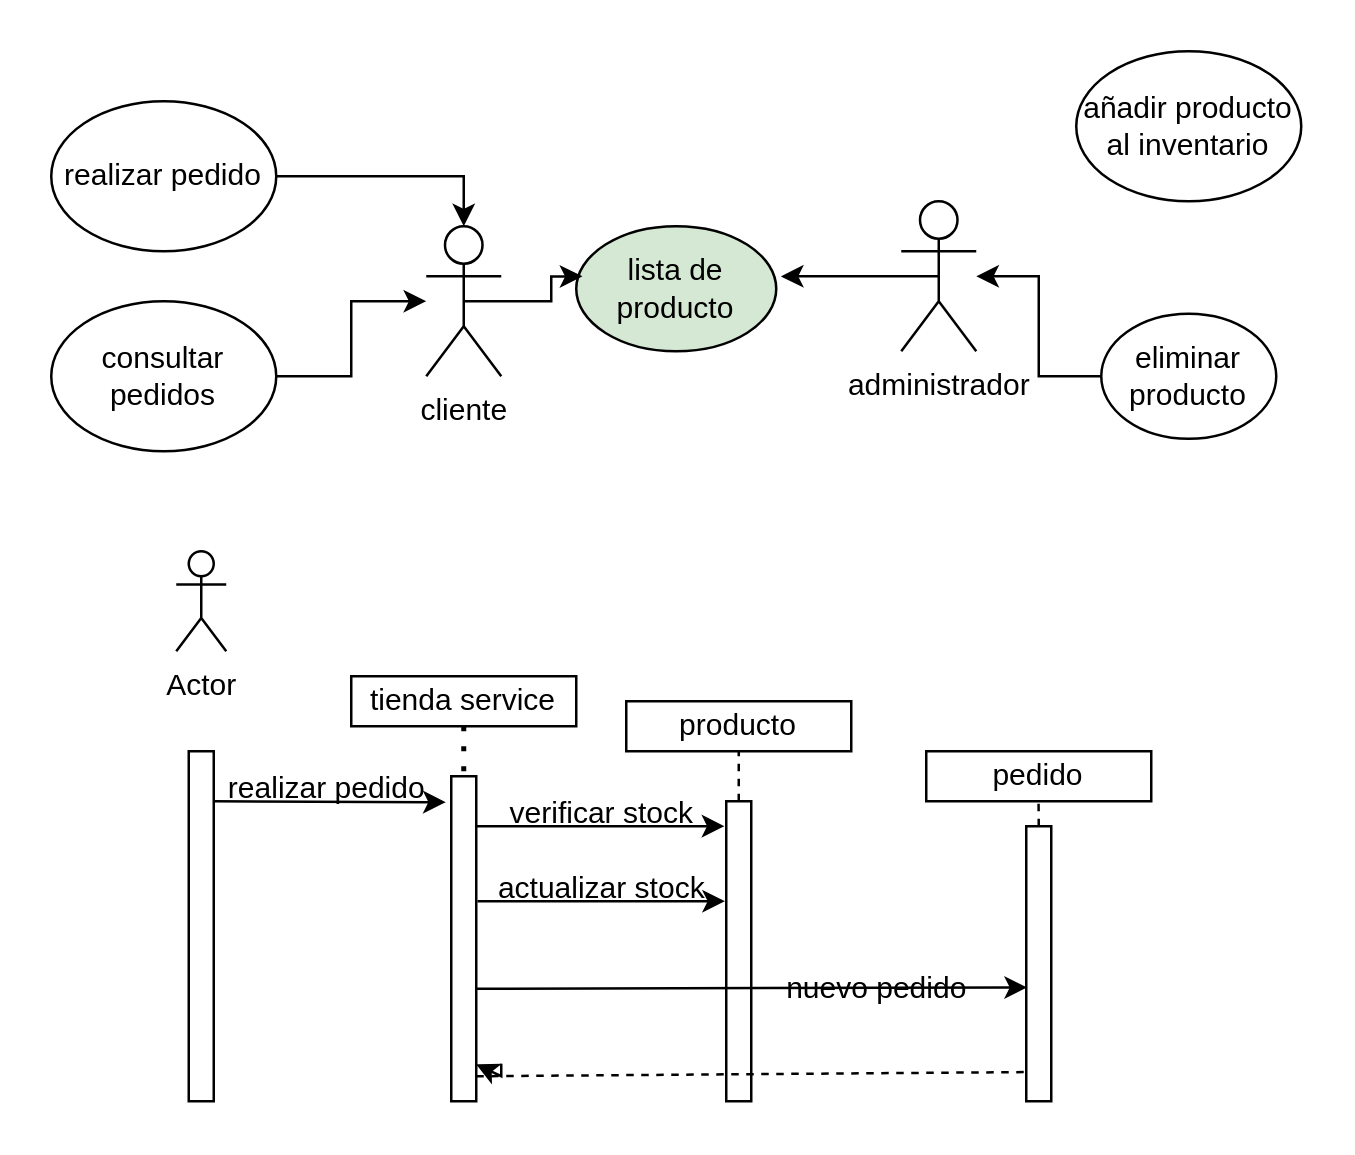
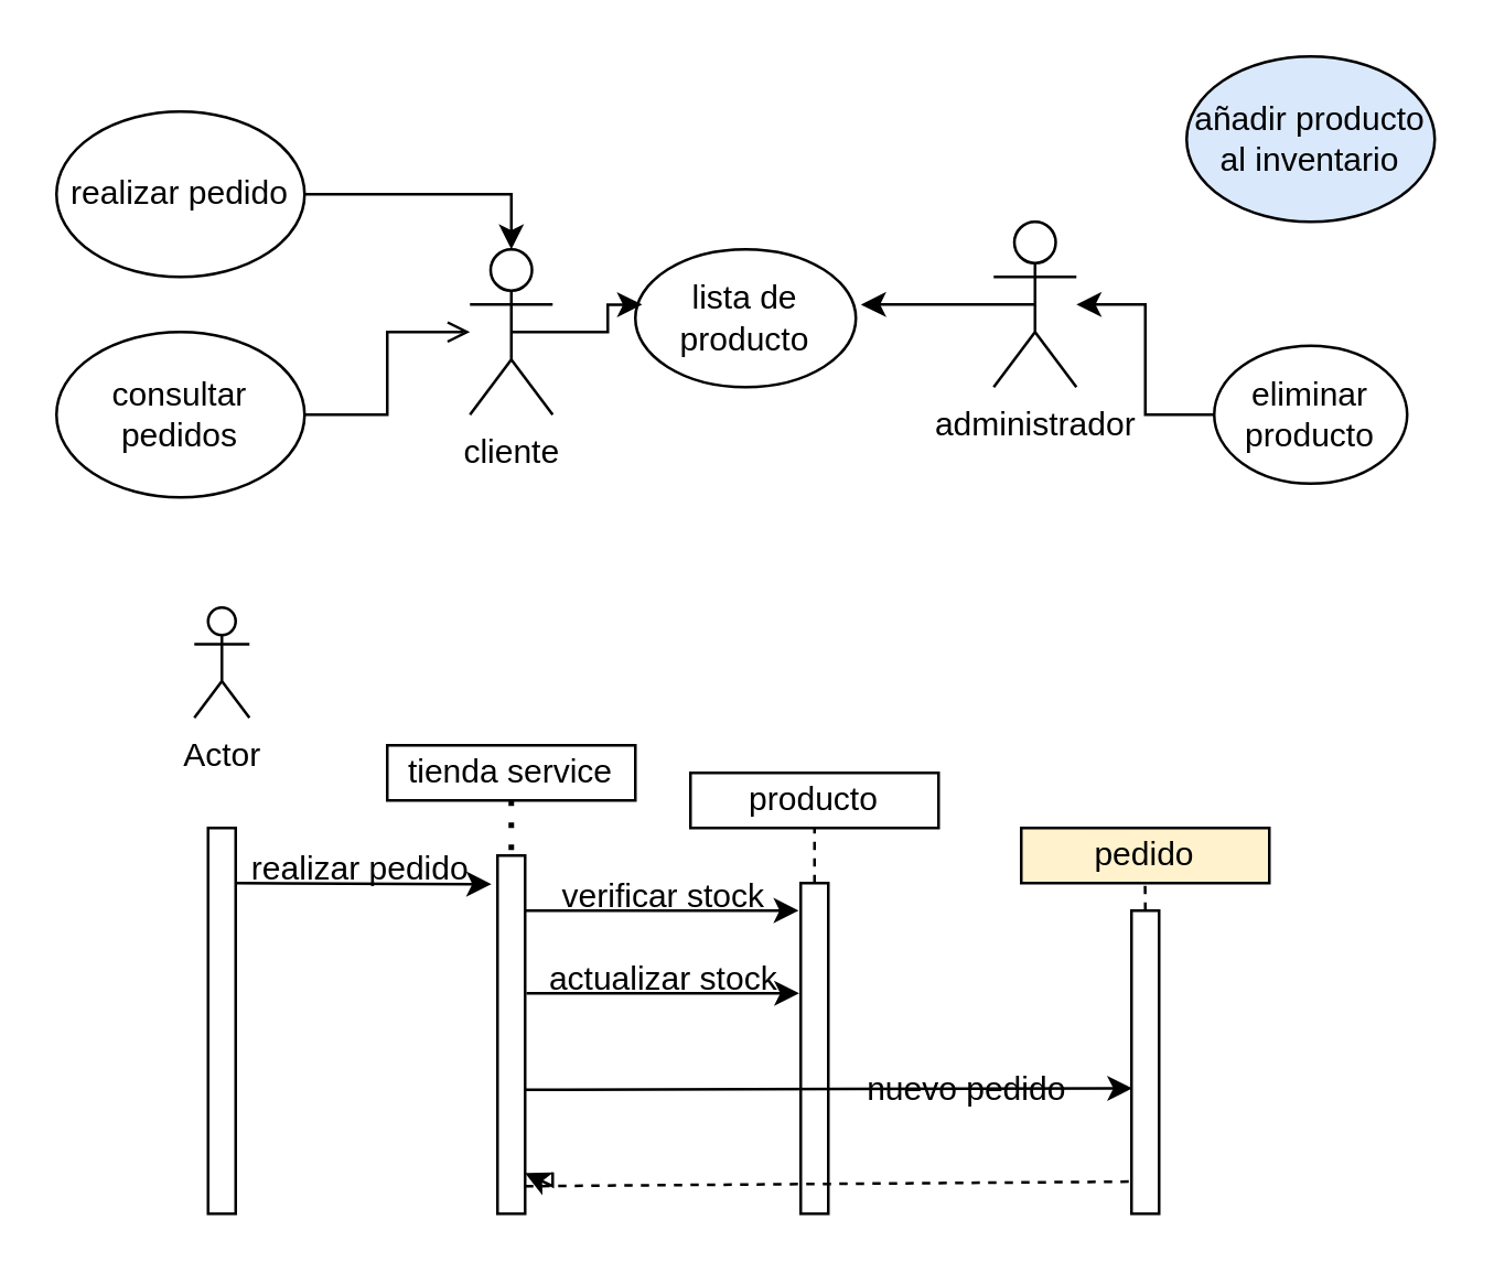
  <mxCell id="0" />
  <mxCell id="1" parent="0" />
  <mxCell id="2" value="cliente" style="shape=umlActor;verticalLabelPosition=bottom;verticalAlign=top;html=1;outlineConnect=0;" vertex="1" parent="1"><mxGeometry x="170" y="90" width="30" height="60" as="geometry" /></mxCell>
  <mxCell id="3" value="administrador" style="shape=umlActor;verticalLabelPosition=bottom;verticalAlign=top;html=1;outlineConnect=0;" vertex="1" parent="1"><mxGeometry x="360" y="80" width="30" height="60" as="geometry" /></mxCell>
- <mxCell id="4" value="lista de producto" style="ellipse;whiteSpace=wrap;html=1;fillColor=#d5e8d4;" vertex="1" parent="1"><mxGeometry x="230" y="90" width="80" height="50" as="geometry" /></mxCell>
+ <mxCell id="4" value="lista de producto" style="ellipse;whiteSpace=wrap;html=1;" vertex="1" parent="1"><mxGeometry x="230" y="90" width="80" height="50" as="geometry" /></mxCell>
  <mxCell id="5" style="edgeStyle=orthogonalEdgeStyle;rounded=0;orthogonalLoop=1;jettySize=auto;html=1;exitX=0.5;exitY=0.5;exitDx=0;exitDy=0;exitPerimeter=0;entryX=0.031;entryY=0.401;entryDx=0;entryDy=0;entryPerimeter=0;" edge="1" parent="1" source="2" target="4"><mxGeometry relative="1" as="geometry" /></mxCell>
  <mxCell id="6" style="edgeStyle=orthogonalEdgeStyle;rounded=0;orthogonalLoop=1;jettySize=auto;html=1;exitX=0.5;exitY=0.5;exitDx=0;exitDy=0;exitPerimeter=0;entryX=1.023;entryY=0.401;entryDx=0;entryDy=0;entryPerimeter=0;" edge="1" parent="1" source="3" target="4"><mxGeometry relative="1" as="geometry" /></mxCell>
  <mxCell id="7" value="realizar pedido" style="ellipse;whiteSpace=wrap;html=1;" vertex="1" parent="1"><mxGeometry x="20" y="40" width="90" height="60" as="geometry" /></mxCell>
- <mxCell id="8" style="edgeStyle=orthogonalEdgeStyle;rounded=0;orthogonalLoop=1;jettySize=auto;html=1;exitX=1;exitY=0.5;exitDx=0;exitDy=0;" edge="1" parent="1" source="9" target="2"><mxGeometry relative="1" as="geometry" /></mxCell>
+ <mxCell id="8" style="edgeStyle=orthogonalEdgeStyle;rounded=0;orthogonalLoop=1;jettySize=auto;html=1;exitX=1;exitY=0.5;exitDx=0;exitDy=0;endArrow=open;" edge="1" parent="1" source="9" target="2"><mxGeometry relative="1" as="geometry" /></mxCell>
  <mxCell id="9" value="consultar pedidos" style="ellipse;whiteSpace=wrap;html=1;" vertex="1" parent="1"><mxGeometry x="20" y="120" width="90" height="60" as="geometry" /></mxCell>
- <mxCell id="10" value="añadir producto al inventario" style="ellipse;whiteSpace=wrap;html=1;" vertex="1" parent="1"><mxGeometry x="430" width="90" height="60" as="geometry" y="20" /></mxCell>
+ <mxCell id="10" value="añadir producto al inventario" style="ellipse;whiteSpace=wrap;html=1;fillColor=#dae8fc;" vertex="1" parent="1"><mxGeometry x="430" width="90" height="60" as="geometry" y="20" /></mxCell>
  <mxCell id="11" style="edgeStyle=orthogonalEdgeStyle;rounded=0;orthogonalLoop=1;jettySize=auto;html=1;exitX=0;exitY=0.5;exitDx=0;exitDy=0;" edge="1" parent="1" source="12" target="3"><mxGeometry relative="1" as="geometry" /></mxCell>
  <mxCell id="12" value="eliminar producto" style="ellipse;whiteSpace=wrap;html=1;" vertex="1" parent="1"><mxGeometry x="440" y="125" width="70" height="50" as="geometry" /></mxCell>
  <mxCell id="13" style="edgeStyle=orthogonalEdgeStyle;rounded=0;orthogonalLoop=1;jettySize=auto;html=1;exitX=1;exitY=0.5;exitDx=0;exitDy=0;entryX=0.5;entryY=0;entryDx=0;entryDy=0;entryPerimeter=0;" edge="1" parent="1" source="7" target="2"><mxGeometry relative="1" as="geometry" /></mxCell>
  <mxCell id="14" value="Actor" style="shape=umlActor;verticalLabelPosition=bottom;verticalAlign=top;html=1;outlineConnect=0;" vertex="1" parent="1"><mxGeometry x="70" y="220" width="20" height="40" as="geometry" /></mxCell>
  <mxCell id="15" value="" style="rounded=0;whiteSpace=wrap;html=1;" vertex="1" parent="1"><mxGeometry x="75" y="300" width="10" height="140" as="geometry" /></mxCell>
  <mxCell id="16" value="" style="rounded=0;whiteSpace=wrap;html=1;" vertex="1" parent="1"><mxGeometry x="180" y="310" width="10" height="130" as="geometry" /></mxCell>
  <mxCell id="17" value="" style="rounded=0;whiteSpace=wrap;html=1;" vertex="1" parent="1"><mxGeometry x="290" y="320" width="10" height="120" as="geometry" /></mxCell>
  <mxCell id="18" value="" style="rounded=0;whiteSpace=wrap;html=1;" vertex="1" parent="1"><mxGeometry x="410" y="330" width="10" height="110" as="geometry" /></mxCell>
  <mxCell id="19" value="tienda service" style="rounded=0;whiteSpace=wrap;html=1;" vertex="1" parent="1"><mxGeometry x="140" y="270" width="90" height="20" as="geometry" /></mxCell>
  <mxCell id="20" value="producto" style="rounded=0;whiteSpace=wrap;html=1;" vertex="1" parent="1"><mxGeometry x="250" y="280" width="90" height="20" as="geometry" /></mxCell>
- <mxCell id="21" value="pedido" style="rounded=0;whiteSpace=wrap;html=1;" vertex="1" parent="1"><mxGeometry x="370" y="300" width="90" height="20" as="geometry" /></mxCell>
+ <mxCell id="21" value="pedido" style="rounded=0;whiteSpace=wrap;html=1;fillColor=#fff2cc;" vertex="1" parent="1"><mxGeometry x="370" y="300" width="90" height="20" as="geometry" /></mxCell>
  <mxCell id="22" value="" style="endArrow=classic;html=1;rounded=0;entryX=-0.22;entryY=0.08;entryDx=0;entryDy=0;entryPerimeter=0;" edge="1" parent="1" target="16"><mxGeometry width="50" height="50" relative="1" as="geometry"><mxPoint x="85" y="320" as="sourcePoint" /><mxPoint x="135" y="270" as="targetPoint" /></mxGeometry></mxCell>
  <mxCell id="23" value="realizar pedido" style="text;html=1;align=center;verticalAlign=middle;resizable=0;points=[];autosize=1;strokeColor=none;fillColor=none;" vertex="1" parent="1"><mxGeometry x="80" y="300" width="100" height="30" as="geometry" /></mxCell>
  <mxCell id="24" value="" style="endArrow=classic;html=1;rounded=0;entryX=-0.073;entryY=0.083;entryDx=0;entryDy=0;entryPerimeter=0;" edge="1" parent="1" target="17"><mxGeometry width="50" height="50" relative="1" as="geometry"><mxPoint x="190" y="330" as="sourcePoint" /><mxPoint x="240" y="280" as="targetPoint" /></mxGeometry></mxCell>
  <mxCell id="25" value="" style="endArrow=none;dashed=1;html=1;dashPattern=1 3;strokeWidth=2;rounded=0;exitX=0.5;exitY=1;exitDx=0;exitDy=0;entryX=0.5;entryY=0;entryDx=0;entryDy=0;" edge="1" parent="1" source="19" target="16"><mxGeometry width="50" height="50" relative="1" as="geometry"><mxPoint x="210" y="300" as="sourcePoint" /><mxPoint x="210" y="290" as="targetPoint" /></mxGeometry></mxCell>
  <mxCell id="26" value="" style="endArrow=none;dashed=1;html=1;rounded=0;exitX=0.5;exitY=0;exitDx=0;exitDy=0;entryX=0.5;entryY=1;entryDx=0;entryDy=0;" edge="1" parent="1" source="17" target="20"><mxGeometry width="50" height="50" relative="1" as="geometry"><mxPoint x="250" y="340" as="sourcePoint" /><mxPoint x="300" y="290" as="targetPoint" /></mxGeometry></mxCell>
  <mxCell id="27" value="" style="endArrow=none;dashed=1;html=1;rounded=0;exitX=0.5;exitY=0;exitDx=0;exitDy=0;entryX=0.5;entryY=1;entryDx=0;entryDy=0;" edge="1" parent="1" source="18"><mxGeometry width="50" height="50" relative="1" as="geometry"><mxPoint x="414.92" y="340" as="sourcePoint" /><mxPoint x="414.92" y="320" as="targetPoint" /></mxGeometry></mxCell>
  <mxCell id="28" value="verificar stock" style="text;html=1;align=center;verticalAlign=middle;resizable=0;points=[];autosize=1;strokeColor=none;fillColor=none;" vertex="1" parent="1"><mxGeometry x="190" y="310" width="100" height="30" as="geometry" /></mxCell>
  <mxCell id="29" value="" style="endArrow=classic;html=1;rounded=0;entryX=-0.073;entryY=0.083;entryDx=0;entryDy=0;entryPerimeter=0;" edge="1" parent="1"><mxGeometry width="50" height="50" relative="1" as="geometry"><mxPoint x="190.5" y="360" as="sourcePoint" /><mxPoint x="289.5" y="360" as="targetPoint" /></mxGeometry></mxCell>
  <mxCell id="30" value="actualizar stock" style="text;html=1;align=center;verticalAlign=middle;resizable=0;points=[];autosize=1;strokeColor=none;fillColor=none;" vertex="1" parent="1"><mxGeometry x="185" y="340" width="110" height="30" as="geometry" /></mxCell>
  <mxCell id="31" value="" style="endArrow=classic;html=1;rounded=0;entryX=0.033;entryY=0.586;entryDx=0;entryDy=0;entryPerimeter=0;" edge="1" parent="1" target="18"><mxGeometry width="50" height="50" relative="1" as="geometry"><mxPoint x="190" y="395" as="sourcePoint" /><mxPoint x="240" y="345" as="targetPoint" /></mxGeometry></mxCell>
  <mxCell id="32" value="nuevo pedido" style="text;html=1;align=center;verticalAlign=middle;resizable=0;points=[];autosize=1;strokeColor=none;fillColor=none;" vertex="1" parent="1"><mxGeometry x="300" y="380" width="100" height="30" as="geometry" /></mxCell>
  <mxCell id="33" value="" style="endArrow=classic;html=1;rounded=0;entryX=0.995;entryY=0.886;entryDx=0;entryDy=0;entryPerimeter=0;" edge="1" parent="1" target="16"><mxGeometry width="50" height="50" relative="1" as="geometry"><mxPoint x="200" y="425" as="sourcePoint" /><mxPoint x="260" y="370" as="targetPoint" /><Array as="points"><mxPoint x="200" y="430" /></Array></mxGeometry></mxCell>
  <mxCell id="34" value="" style="endArrow=none;dashed=1;html=1;rounded=0;entryX=-0.1;entryY=0.894;entryDx=0;entryDy=0;entryPerimeter=0;" edge="1" parent="1" target="18"><mxGeometry width="50" height="50" relative="1" as="geometry"><mxPoint x="190" y="430" as="sourcePoint" /><mxPoint x="240" y="380" as="targetPoint" /></mxGeometry></mxCell>
